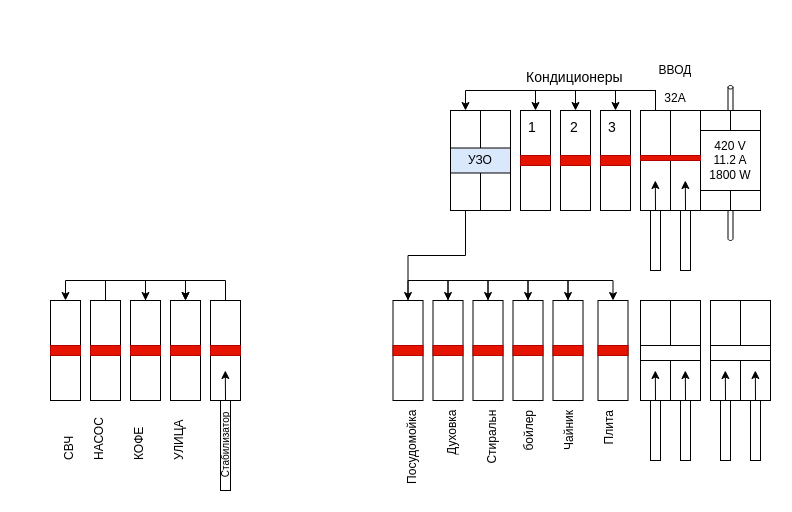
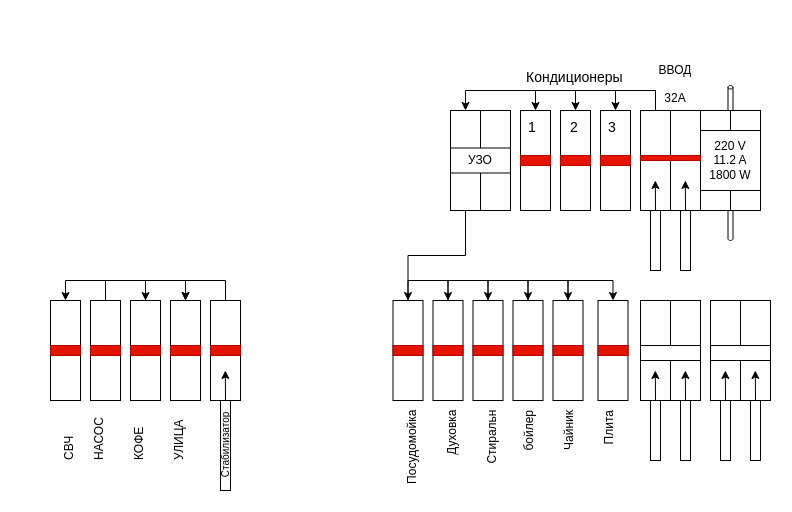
  <mxCell id="0" />
  <mxCell id="1" parent="0" />
  <mxCell id="2" value="" style="group" vertex="1" connectable="0" parent="1"><mxGeometry x="700" y="110" width="60" height="150" as="geometry" /></mxCell>
  <mxCell id="3" value="" style="shape=cylinder3;whiteSpace=wrap;html=1;boundedLbl=1;backgroundOutline=1;size=1.765;fontSize=10;" vertex="1" parent="2"><mxGeometry x="27.5" y="-25" width="5" height="155" as="geometry" /></mxCell>
  <mxCell id="4" value="" style="rounded=0;whiteSpace=wrap;html=1;" vertex="1" parent="2"><mxGeometry width="30" height="100" as="geometry" /></mxCell>
  <mxCell id="5" value="" style="rounded=0;whiteSpace=wrap;html=1;" vertex="1" parent="2"><mxGeometry x="30" width="30" height="100" as="geometry" /></mxCell>
- <mxCell id="6" value="420 V&lt;br&gt;11.2 A&lt;br&gt;1800 W" style="rounded=0;whiteSpace=wrap;html=1;" vertex="1" parent="2"><mxGeometry y="20" width="60" height="60" as="geometry" /></mxCell>
+ <mxCell id="6" value="220 V&lt;br&gt;11.2 A&lt;br&gt;1800 W" style="rounded=0;whiteSpace=wrap;html=1;" vertex="1" parent="2"><mxGeometry y="20" width="60" height="60" as="geometry" /></mxCell>
  <mxCell id="7" value="" style="rounded=0;whiteSpace=wrap;html=1;" vertex="1" parent="1"><mxGeometry x="600" y="110" width="30" height="100" as="geometry" /></mxCell>
  <mxCell id="8" value="" style="rounded=0;whiteSpace=wrap;html=1;" vertex="1" parent="1"><mxGeometry x="560" y="110" width="30" height="100" as="geometry" /></mxCell>
  <mxCell id="9" value="" style="rounded=0;whiteSpace=wrap;html=1;" vertex="1" parent="1"><mxGeometry x="520" y="110" width="30" height="100" as="geometry" /></mxCell>
  <mxCell id="10" style="edgeStyle=orthogonalEdgeStyle;rounded=0;orthogonalLoop=1;jettySize=auto;html=1;exitX=0.5;exitY=0;exitDx=0;exitDy=0;entryX=0.5;entryY=0;entryDx=0;entryDy=0;" edge="1" parent="1" source="11" target="13"><mxGeometry relative="1" as="geometry" /></mxCell>
  <mxCell id="11" value="" style="rounded=0;whiteSpace=wrap;html=1;" vertex="1" parent="1"><mxGeometry x="392.5" y="300" width="30" height="100" as="geometry" /></mxCell>
  <mxCell id="12" style="edgeStyle=orthogonalEdgeStyle;rounded=0;orthogonalLoop=1;jettySize=auto;html=1;exitX=0.5;exitY=0;exitDx=0;exitDy=0;entryX=0.5;entryY=0;entryDx=0;entryDy=0;" edge="1" parent="1" source="13" target="15"><mxGeometry relative="1" as="geometry" /></mxCell>
  <mxCell id="13" value="" style="rounded=0;whiteSpace=wrap;html=1;" vertex="1" parent="1"><mxGeometry x="432.5" y="300" width="30" height="100" as="geometry" /></mxCell>
  <mxCell id="14" style="edgeStyle=orthogonalEdgeStyle;rounded=0;orthogonalLoop=1;jettySize=auto;html=1;exitX=0.5;exitY=0;exitDx=0;exitDy=0;entryX=0.5;entryY=0;entryDx=0;entryDy=0;" edge="1" parent="1" source="15" target="17"><mxGeometry relative="1" as="geometry" /></mxCell>
  <mxCell id="15" value="" style="rounded=0;whiteSpace=wrap;html=1;" vertex="1" parent="1"><mxGeometry x="472.5" y="300" width="30" height="100" as="geometry" /></mxCell>
  <mxCell id="16" style="edgeStyle=orthogonalEdgeStyle;rounded=0;orthogonalLoop=1;jettySize=auto;html=1;exitX=0.5;exitY=0;exitDx=0;exitDy=0;entryX=0.5;entryY=0;entryDx=0;entryDy=0;" edge="1" parent="1" source="17" target="44"><mxGeometry relative="1" as="geometry" /></mxCell>
  <mxCell id="17" value="" style="rounded=0;whiteSpace=wrap;html=1;" vertex="1" parent="1"><mxGeometry x="512.5" y="300" width="30" height="100" as="geometry" /></mxCell>
  <mxCell id="18" value="" style="rounded=0;whiteSpace=wrap;html=1;align=right;fillColor=#e51400;fontColor=#ffffff;strokeColor=#B20000;" vertex="1" parent="1"><mxGeometry x="512.5" y="345" width="30" height="10" as="geometry" /></mxCell>
  <mxCell id="19" value="" style="group" vertex="1" connectable="0" parent="1"><mxGeometry x="640" y="20" width="80" height="190.0" as="geometry" /></mxCell>
  <mxCell id="20" value="" style="rounded=0;whiteSpace=wrap;html=1;" vertex="1" parent="19"><mxGeometry y="90.0" width="30" height="100" as="geometry" /></mxCell>
  <mxCell id="21" value="" style="rounded=0;whiteSpace=wrap;html=1;" vertex="1" parent="19"><mxGeometry x="30" y="90.0" width="30" height="100" as="geometry" /></mxCell>
  <mxCell id="22" value="" style="rounded=0;whiteSpace=wrap;html=1;labelBackgroundColor=#FF3333;fontColor=#ffffff;labelBorderColor=none;fillColor=#e51400;strokeColor=#B20000;" vertex="1" parent="19"><mxGeometry y="135" width="60" height="5" as="geometry" /></mxCell>
  <mxCell id="23" value="&lt;h1&gt;&lt;span style=&quot;font-size: 12px; font-weight: 400;&quot;&gt;ВВОД &lt;br&gt;32А&lt;/span&gt;&lt;/h1&gt;" style="text;html=1;strokeColor=none;fillColor=none;spacing=5;spacingTop=-20;whiteSpace=wrap;overflow=hidden;rounded=0;rotation=0;align=center;verticalAlign=middle;sketch=0;shadow=0;" vertex="1" parent="19"><mxGeometry x="-10" y="30.0" width="90" height="60" as="geometry" /></mxCell>
  <mxCell id="24" style="edgeStyle=orthogonalEdgeStyle;rounded=0;orthogonalLoop=1;jettySize=auto;html=1;exitX=0.5;exitY=0;exitDx=0;exitDy=0;" edge="1" parent="1" source="25"><mxGeometry relative="1" as="geometry"><mxPoint x="654.81" y="180" as="targetPoint" /></mxGeometry></mxCell>
  <mxCell id="25" value="" style="rounded=0;whiteSpace=wrap;html=1;" vertex="1" parent="1"><mxGeometry x="650" y="210" width="10" height="60" as="geometry" /></mxCell>
  <mxCell id="26" style="edgeStyle=orthogonalEdgeStyle;rounded=0;orthogonalLoop=1;jettySize=auto;html=1;exitX=0.5;exitY=0;exitDx=0;exitDy=0;" edge="1" parent="1" source="27"><mxGeometry relative="1" as="geometry"><mxPoint x="684.81" y="180" as="targetPoint" /></mxGeometry></mxCell>
  <mxCell id="27" value="" style="rounded=0;whiteSpace=wrap;html=1;" vertex="1" parent="1"><mxGeometry x="680" y="210" width="10" height="60" as="geometry" /></mxCell>
  <mxCell id="28" value="&lt;h1 style=&quot;font-size: 14px;&quot;&gt;&lt;span style=&quot;font-size: 14px; font-weight: 400;&quot;&gt;Кондиционеры&lt;/span&gt;&lt;/h1&gt;" style="text;html=1;strokeColor=none;fillColor=none;spacing=5;spacingTop=-20;whiteSpace=wrap;overflow=hidden;rounded=0;rotation=0;fontSize=14;" vertex="1" parent="1"><mxGeometry x="521.25" y="70" width="107.5" height="40" as="geometry" /></mxCell>
  <mxCell id="29" style="edgeStyle=orthogonalEdgeStyle;rounded=0;orthogonalLoop=1;jettySize=auto;html=1;exitX=0.5;exitY=1;exitDx=0;exitDy=0;entryX=0.5;entryY=0;entryDx=0;entryDy=0;" edge="1" parent="1" source="30" target="11"><mxGeometry relative="1" as="geometry" /></mxCell>
  <mxCell id="30" value="" style="rounded=0;whiteSpace=wrap;html=1;" vertex="1" parent="1"><mxGeometry x="450" y="110" width="30" height="100" as="geometry" /></mxCell>
  <mxCell id="31" value="" style="rounded=0;whiteSpace=wrap;html=1;" vertex="1" parent="1"><mxGeometry x="480" y="110" width="30" height="100" as="geometry" /></mxCell>
- <mxCell id="32" value="УЗО" style="rounded=0;whiteSpace=wrap;html=1;fillColor=#dae8fc;" vertex="1" parent="1"><mxGeometry x="450" y="147.5" width="60" height="25" as="geometry" /></mxCell>
+ <mxCell id="32" value="УЗО" style="rounded=0;whiteSpace=wrap;html=1;" vertex="1" parent="1"><mxGeometry x="450" y="147.5" width="60" height="25" as="geometry" /></mxCell>
  <mxCell id="33" value="" style="rounded=0;whiteSpace=wrap;html=1;fillColor=#e51400;fontColor=#ffffff;strokeColor=#B20000;" vertex="1" parent="1"><mxGeometry x="560" y="155" width="30" height="10" as="geometry" /></mxCell>
  <mxCell id="34" value="" style="rounded=0;whiteSpace=wrap;html=1;fillColor=#e51400;fontColor=#ffffff;strokeColor=#B20000;" vertex="1" parent="1"><mxGeometry x="600" y="155" width="30" height="10" as="geometry" /></mxCell>
  <mxCell id="35" value="" style="rounded=0;whiteSpace=wrap;html=1;fillColor=#e51400;fontColor=#ffffff;strokeColor=#B20000;" vertex="1" parent="1"><mxGeometry x="520" y="155" width="30" height="10" as="geometry" /></mxCell>
  <mxCell id="36" value="" style="rounded=0;whiteSpace=wrap;html=1;align=right;fillColor=#e51400;fontColor=#ffffff;strokeColor=#B20000;" vertex="1" parent="1"><mxGeometry x="432.5" y="345" width="30" height="10" as="geometry" /></mxCell>
  <mxCell id="37" value="" style="rounded=0;whiteSpace=wrap;html=1;align=right;fillColor=#e51400;fontColor=#ffffff;strokeColor=#B20000;" vertex="1" parent="1"><mxGeometry x="472.5" y="345" width="30" height="10" as="geometry" /></mxCell>
  <mxCell id="38" value="" style="rounded=0;whiteSpace=wrap;html=1;align=right;fillColor=#e51400;fontColor=#ffffff;strokeColor=#B20000;" vertex="1" parent="1"><mxGeometry x="392.5" y="345" width="30" height="10" as="geometry" /></mxCell>
  <mxCell id="39" value="&lt;h1&gt;&lt;span style=&quot;font-size: 12px; font-weight: 400;&quot;&gt;бойлер&lt;/span&gt;&lt;/h1&gt;" style="text;html=1;strokeColor=none;fillColor=none;spacing=5;spacingTop=-20;whiteSpace=wrap;overflow=hidden;rounded=0;rotation=270;align=right;" vertex="1" parent="1"><mxGeometry x="480" y="430" width="90" height="40" as="geometry" /></mxCell>
  <mxCell id="40" value="&lt;h1&gt;&lt;span style=&quot;font-size: 12px; font-weight: 400;&quot;&gt;Стиральн&lt;/span&gt;&lt;/h1&gt;" style="text;html=1;strokeColor=none;fillColor=none;spacing=5;spacingTop=-20;whiteSpace=wrap;overflow=hidden;rounded=0;rotation=270;align=right;" vertex="1" parent="1"><mxGeometry x="442.5" y="430" width="90" height="40" as="geometry" /></mxCell>
  <mxCell id="41" value="&lt;h1&gt;&lt;span style=&quot;font-size: 12px; font-weight: 400;&quot;&gt;Духовка&lt;/span&gt;&lt;/h1&gt;" style="text;html=1;strokeColor=none;fillColor=none;spacing=5;spacingTop=-20;whiteSpace=wrap;overflow=hidden;rounded=0;rotation=270;align=right;" vertex="1" parent="1"><mxGeometry x="402.5" y="430" width="90" height="40" as="geometry" /></mxCell>
  <mxCell id="42" value="&lt;h1&gt;&lt;span style=&quot;font-size: 12px; font-weight: 400;&quot;&gt;Посудомойка&lt;/span&gt;&lt;/h1&gt;" style="text;html=1;strokeColor=none;fillColor=none;spacing=5;spacingTop=-20;whiteSpace=wrap;overflow=hidden;rounded=0;rotation=270;align=right;" vertex="1" parent="1"><mxGeometry x="362.5" y="430" width="90" height="40" as="geometry" /></mxCell>
  <mxCell id="43" style="edgeStyle=orthogonalEdgeStyle;rounded=0;orthogonalLoop=1;jettySize=auto;html=1;exitX=0.5;exitY=0;exitDx=0;exitDy=0;entryX=0.5;entryY=0;entryDx=0;entryDy=0;" edge="1" parent="1" source="44" target="72"><mxGeometry relative="1" as="geometry" /></mxCell>
  <mxCell id="44" value="" style="rounded=0;whiteSpace=wrap;html=1;" vertex="1" parent="1"><mxGeometry x="552.5" y="300" width="30" height="100" as="geometry" /></mxCell>
  <mxCell id="45" value="" style="rounded=0;whiteSpace=wrap;html=1;align=right;fillColor=#e51400;fontColor=#ffffff;strokeColor=#B20000;" vertex="1" parent="1"><mxGeometry x="552.5" y="345" width="30" height="10" as="geometry" /></mxCell>
  <mxCell id="46" value="&lt;h1&gt;&lt;span style=&quot;font-size: 12px; font-weight: 400;&quot;&gt;Чайник&lt;/span&gt;&lt;/h1&gt;" style="text;html=1;strokeColor=none;fillColor=none;spacing=5;spacingTop=-20;whiteSpace=wrap;overflow=hidden;rounded=0;rotation=270;align=right;" vertex="1" parent="1"><mxGeometry x="520" y="430" width="90" height="40" as="geometry" /></mxCell>
  <mxCell id="47" value="" style="rounded=0;whiteSpace=wrap;html=1;" vertex="1" parent="1"><mxGeometry x="50" y="300" width="30" height="100" as="geometry" /></mxCell>
  <mxCell id="48" style="edgeStyle=orthogonalEdgeStyle;rounded=0;orthogonalLoop=1;jettySize=auto;html=1;exitX=0.5;exitY=0;exitDx=0;exitDy=0;entryX=0.5;entryY=0;entryDx=0;entryDy=0;" edge="1" parent="1" source="50" target="52"><mxGeometry relative="1" as="geometry" /></mxCell>
  <mxCell id="49" style="edgeStyle=orthogonalEdgeStyle;rounded=0;orthogonalLoop=1;jettySize=auto;html=1;exitX=0.5;exitY=0;exitDx=0;exitDy=0;entryX=0.5;entryY=0;entryDx=0;entryDy=0;fontSize=10;" edge="1" parent="1" source="50" target="47"><mxGeometry relative="1" as="geometry" /></mxCell>
  <mxCell id="50" value="" style="rounded=0;whiteSpace=wrap;html=1;" vertex="1" parent="1"><mxGeometry x="90" y="300" width="30" height="100" as="geometry" /></mxCell>
  <mxCell id="51" style="edgeStyle=orthogonalEdgeStyle;rounded=0;orthogonalLoop=1;jettySize=auto;html=1;exitX=0.5;exitY=0;exitDx=0;exitDy=0;entryX=0.5;entryY=0;entryDx=0;entryDy=0;" edge="1" parent="1" source="52" target="53"><mxGeometry relative="1" as="geometry" /></mxCell>
  <mxCell id="52" value="" style="rounded=0;whiteSpace=wrap;html=1;" vertex="1" parent="1"><mxGeometry x="130" y="300" width="30" height="100" as="geometry" /></mxCell>
  <mxCell id="53" value="" style="rounded=0;whiteSpace=wrap;html=1;" vertex="1" parent="1"><mxGeometry x="170" y="300" width="30" height="100" as="geometry" /></mxCell>
  <mxCell id="54" value="" style="rounded=0;whiteSpace=wrap;html=1;fillColor=#e51400;fontColor=#ffffff;strokeColor=#B20000;" vertex="1" parent="1"><mxGeometry x="170" y="345" width="30" height="10" as="geometry" /></mxCell>
  <mxCell id="55" value="" style="rounded=0;whiteSpace=wrap;html=1;fillColor=#e51400;fontColor=#ffffff;strokeColor=#B20000;" vertex="1" parent="1"><mxGeometry x="90" y="345" width="30" height="10" as="geometry" /></mxCell>
  <mxCell id="56" value="" style="rounded=0;whiteSpace=wrap;html=1;fillColor=#e51400;fontColor=#ffffff;strokeColor=#B20000;" vertex="1" parent="1"><mxGeometry x="130" y="345" width="30" height="10" as="geometry" /></mxCell>
  <mxCell id="57" value="" style="rounded=0;whiteSpace=wrap;html=1;fillColor=#e51400;fontColor=#ffffff;strokeColor=#B20000;" vertex="1" parent="1"><mxGeometry x="50" y="345" width="30" height="10" as="geometry" /></mxCell>
  <mxCell id="58" style="edgeStyle=orthogonalEdgeStyle;rounded=0;orthogonalLoop=1;jettySize=auto;html=1;exitX=0.5;exitY=0;exitDx=0;exitDy=0;entryX=0.5;entryY=0;entryDx=0;entryDy=0;fontSize=10;" edge="1" parent="1" source="59" target="53"><mxGeometry relative="1" as="geometry" /></mxCell>
  <mxCell id="59" value="" style="rounded=0;whiteSpace=wrap;html=1;" vertex="1" parent="1"><mxGeometry x="210" y="300" width="30" height="100" as="geometry" /></mxCell>
  <mxCell id="60" value="" style="rounded=0;whiteSpace=wrap;html=1;fillColor=#e51400;fontColor=#ffffff;strokeColor=#B20000;" vertex="1" parent="1"><mxGeometry x="210" y="345" width="30" height="10" as="geometry" /></mxCell>
  <mxCell id="61" value="&lt;h1&gt;&lt;span style=&quot;font-size: 12px; font-weight: 400;&quot;&gt;СВЧ&lt;/span&gt;&lt;/h1&gt;" style="text;html=1;strokeColor=none;fillColor=none;spacing=5;spacingTop=-20;whiteSpace=wrap;overflow=hidden;rounded=0;rotation=270;" vertex="1" parent="1"><mxGeometry x="20" y="400" width="90" height="40" as="geometry" /></mxCell>
  <mxCell id="62" value="&lt;h1&gt;&lt;span style=&quot;font-size: 12px; font-weight: 400;&quot;&gt;НАСОС&lt;/span&gt;&lt;/h1&gt;" style="text;html=1;strokeColor=none;fillColor=none;spacing=5;spacingTop=-20;whiteSpace=wrap;overflow=hidden;rounded=0;rotation=270;" vertex="1" parent="1"><mxGeometry x="50" y="400" width="90" height="40" as="geometry" /></mxCell>
  <mxCell id="63" value="&lt;h1&gt;&lt;span style=&quot;font-size: 12px; font-weight: 400;&quot;&gt;КОФЕ&lt;/span&gt;&lt;/h1&gt;" style="text;html=1;strokeColor=none;fillColor=none;spacing=5;spacingTop=-20;whiteSpace=wrap;overflow=hidden;rounded=0;rotation=270;" vertex="1" parent="1"><mxGeometry x="90" y="400" width="90" height="40" as="geometry" /></mxCell>
  <mxCell id="64" value="&lt;h1&gt;&lt;span style=&quot;font-size: 12px; font-weight: 400;&quot;&gt;УЛИЦА&lt;/span&gt;&lt;/h1&gt;" style="text;html=1;strokeColor=none;fillColor=none;spacing=5;spacingTop=-20;whiteSpace=wrap;overflow=hidden;rounded=0;rotation=270;" vertex="1" parent="1"><mxGeometry x="130" y="400" width="90" height="40" as="geometry" /></mxCell>
  <mxCell id="65" value="" style="rounded=0;whiteSpace=wrap;html=1;" vertex="1" parent="1"><mxGeometry x="710" y="300" width="30" height="100" as="geometry" /></mxCell>
  <mxCell id="66" value="" style="rounded=0;whiteSpace=wrap;html=1;" vertex="1" parent="1"><mxGeometry x="740" y="300" width="30" height="100" as="geometry" /></mxCell>
  <mxCell id="67" value="" style="rounded=0;whiteSpace=wrap;html=1;" vertex="1" parent="1"><mxGeometry x="710" y="345" width="60" height="15" as="geometry" /></mxCell>
  <mxCell id="68" style="edgeStyle=orthogonalEdgeStyle;rounded=0;orthogonalLoop=1;jettySize=auto;html=1;exitX=0.5;exitY=0;exitDx=0;exitDy=0;" edge="1" parent="1" source="69"><mxGeometry relative="1" as="geometry"><mxPoint x="724.81" y="370" as="targetPoint" /></mxGeometry></mxCell>
  <mxCell id="69" value="" style="rounded=0;whiteSpace=wrap;html=1;" vertex="1" parent="1"><mxGeometry x="720" y="400" width="10" height="60" as="geometry" /></mxCell>
  <mxCell id="70" style="edgeStyle=orthogonalEdgeStyle;rounded=0;orthogonalLoop=1;jettySize=auto;html=1;exitX=0.5;exitY=0;exitDx=0;exitDy=0;" edge="1" parent="1" source="71"><mxGeometry relative="1" as="geometry"><mxPoint x="754.81" y="370" as="targetPoint" /></mxGeometry></mxCell>
  <mxCell id="71" value="" style="rounded=0;whiteSpace=wrap;html=1;" vertex="1" parent="1"><mxGeometry x="750" y="400" width="10" height="60" as="geometry" /></mxCell>
  <mxCell id="72" value="" style="rounded=0;whiteSpace=wrap;html=1;" vertex="1" parent="1"><mxGeometry x="597.5" y="300" width="30" height="100" as="geometry" /></mxCell>
  <mxCell id="73" value="" style="rounded=0;whiteSpace=wrap;html=1;align=right;fillColor=#e51400;fontColor=#ffffff;strokeColor=#B20000;" vertex="1" parent="1"><mxGeometry x="597.5" y="345" width="30" height="10" as="geometry" /></mxCell>
  <mxCell id="74" value="" style="rounded=0;whiteSpace=wrap;html=1;" vertex="1" parent="1"><mxGeometry x="640" y="300" width="30" height="100" as="geometry" /></mxCell>
  <mxCell id="75" value="" style="rounded=0;whiteSpace=wrap;html=1;" vertex="1" parent="1"><mxGeometry x="670" y="300" width="30" height="100" as="geometry" /></mxCell>
  <mxCell id="76" value="" style="rounded=0;whiteSpace=wrap;html=1;" vertex="1" parent="1"><mxGeometry x="640" y="345" width="60" height="15" as="geometry" /></mxCell>
  <mxCell id="77" style="edgeStyle=orthogonalEdgeStyle;rounded=0;orthogonalLoop=1;jettySize=auto;html=1;exitX=0.5;exitY=0;exitDx=0;exitDy=0;align=right;" edge="1" parent="1" source="78"><mxGeometry relative="1" as="geometry"><mxPoint x="654.81" y="370" as="targetPoint" /></mxGeometry></mxCell>
  <mxCell id="78" value="" style="rounded=0;whiteSpace=wrap;html=1;align=right;" vertex="1" parent="1"><mxGeometry x="650" y="400" width="10" height="60" as="geometry" /></mxCell>
  <mxCell id="79" style="edgeStyle=orthogonalEdgeStyle;rounded=0;orthogonalLoop=1;jettySize=auto;html=1;exitX=0.5;exitY=0;exitDx=0;exitDy=0;align=right;" edge="1" parent="1" source="80"><mxGeometry relative="1" as="geometry"><mxPoint x="684.81" y="370" as="targetPoint" /></mxGeometry></mxCell>
  <mxCell id="80" value="" style="rounded=0;whiteSpace=wrap;html=1;align=right;" vertex="1" parent="1"><mxGeometry x="680" y="400" width="10" height="60" as="geometry" /></mxCell>
  <mxCell id="81" value="&lt;h1&gt;&lt;span style=&quot;font-size: 12px; font-weight: 400;&quot;&gt;Плита&lt;/span&gt;&lt;/h1&gt;" style="text;html=1;strokeColor=none;fillColor=none;spacing=5;spacingTop=-20;whiteSpace=wrap;overflow=hidden;rounded=0;rotation=270;align=right;" vertex="1" parent="1"><mxGeometry x="560" y="430" width="90" height="40" as="geometry" /></mxCell>
  <mxCell id="82" style="edgeStyle=orthogonalEdgeStyle;rounded=0;orthogonalLoop=1;jettySize=auto;html=1;exitX=0.5;exitY=0;exitDx=0;exitDy=0;" edge="1" parent="1" source="83"><mxGeometry relative="1" as="geometry"><mxPoint x="224.81" y="370" as="targetPoint" /></mxGeometry></mxCell>
  <mxCell id="83" value="" style="rounded=0;whiteSpace=wrap;html=1;" vertex="1" parent="1"><mxGeometry x="220" y="400" width="10" height="90" as="geometry" /></mxCell>
  <mxCell id="84" value="&lt;font style=&quot;font-size: 10px;&quot;&gt;Стабилизатор&lt;/font&gt;" style="text;html=1;align=center;verticalAlign=middle;resizable=0;points=[];autosize=1;strokeColor=none;fillColor=none;rotation=-90;" vertex="1" parent="1"><mxGeometry x="180" y="430" width="90" height="30" as="geometry" /></mxCell>
  <mxCell id="85" style="edgeStyle=orthogonalEdgeStyle;rounded=0;orthogonalLoop=1;jettySize=auto;html=1;exitX=0.5;exitY=0;exitDx=0;exitDy=0;entryX=0.5;entryY=0;entryDx=0;entryDy=0;fontSize=10;" edge="1" parent="1" source="20" target="7"><mxGeometry relative="1" as="geometry" /></mxCell>
  <mxCell id="86" style="edgeStyle=orthogonalEdgeStyle;rounded=0;orthogonalLoop=1;jettySize=auto;html=1;exitX=0.5;exitY=0;exitDx=0;exitDy=0;entryX=0.5;entryY=0;entryDx=0;entryDy=0;fontSize=10;" edge="1" parent="1" source="20" target="8"><mxGeometry relative="1" as="geometry" /></mxCell>
  <mxCell id="87" style="edgeStyle=orthogonalEdgeStyle;rounded=0;orthogonalLoop=1;jettySize=auto;html=1;exitX=0.5;exitY=0;exitDx=0;exitDy=0;entryX=0.5;entryY=0;entryDx=0;entryDy=0;fontSize=10;" edge="1" parent="1" source="20" target="9"><mxGeometry relative="1" as="geometry" /></mxCell>
  <mxCell id="88" style="edgeStyle=orthogonalEdgeStyle;rounded=0;orthogonalLoop=1;jettySize=auto;html=1;exitX=0.5;exitY=0;exitDx=0;exitDy=0;entryX=0.5;entryY=0;entryDx=0;entryDy=0;fontSize=10;" edge="1" parent="1" source="20" target="30"><mxGeometry relative="1" as="geometry" /></mxCell>
  <mxCell id="89" value="&lt;h1 style=&quot;font-size: 14px;&quot;&gt;&lt;span style=&quot;font-size: 14px; font-weight: 400;&quot;&gt;1&lt;/span&gt;&lt;/h1&gt;" style="text;html=1;strokeColor=none;fillColor=none;spacing=5;spacingTop=-20;whiteSpace=wrap;overflow=hidden;rounded=0;rotation=0;fontSize=14;" vertex="1" parent="1"><mxGeometry x="522.5" y="120" width="17.5" height="20" as="geometry" /></mxCell>
  <mxCell id="90" value="&lt;h1 style=&quot;font-size: 14px;&quot;&gt;&lt;span style=&quot;font-size: 14px; font-weight: 400;&quot;&gt;2&lt;/span&gt;&lt;/h1&gt;" style="text;html=1;strokeColor=none;fillColor=none;spacing=5;spacingTop=-20;whiteSpace=wrap;overflow=hidden;rounded=0;rotation=0;fontSize=14;" vertex="1" parent="1"><mxGeometry x="565" y="120" width="20" height="20" as="geometry" /></mxCell>
  <mxCell id="91" value="&lt;h1 style=&quot;font-size: 14px;&quot;&gt;&lt;span style=&quot;font-size: 14px; font-weight: 400;&quot;&gt;3&lt;/span&gt;&lt;/h1&gt;" style="text;html=1;strokeColor=none;fillColor=none;spacing=5;spacingTop=-20;whiteSpace=wrap;overflow=hidden;rounded=0;rotation=0;fontSize=14;" vertex="1" parent="1"><mxGeometry x="602.5" y="120" width="20" height="20" as="geometry" /></mxCell>
